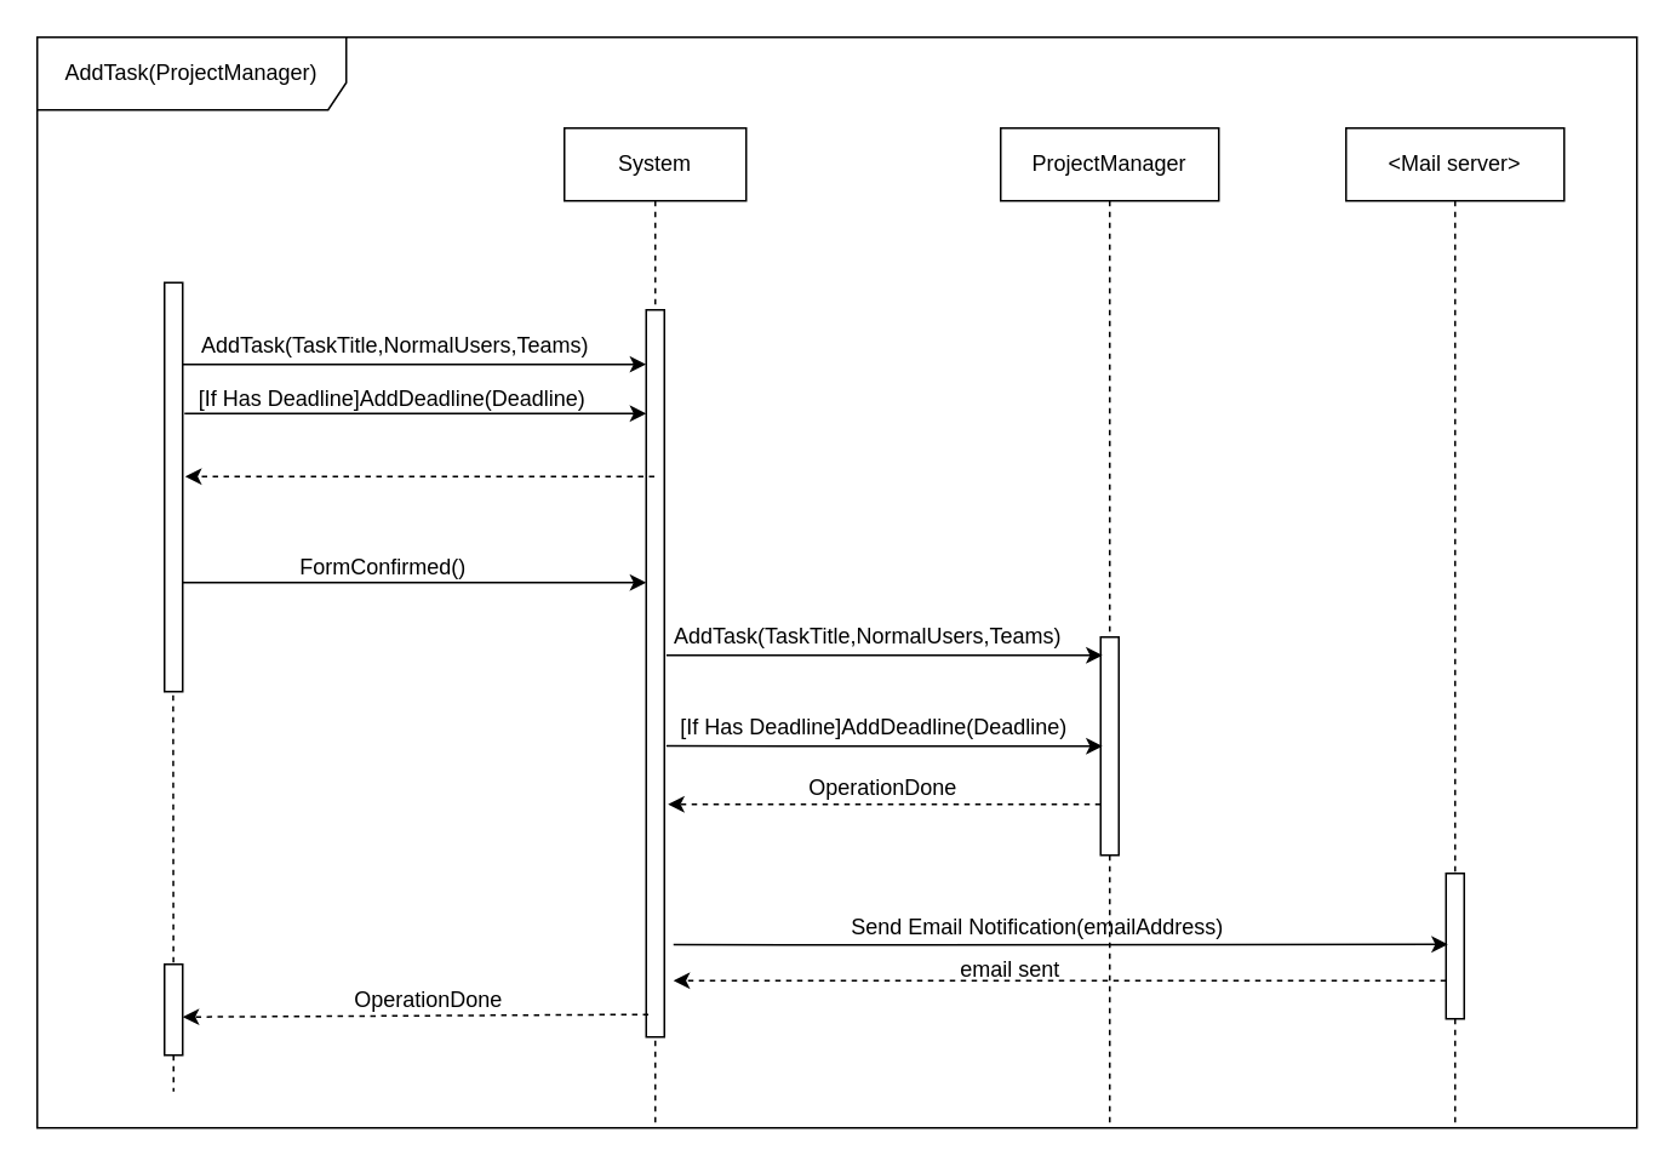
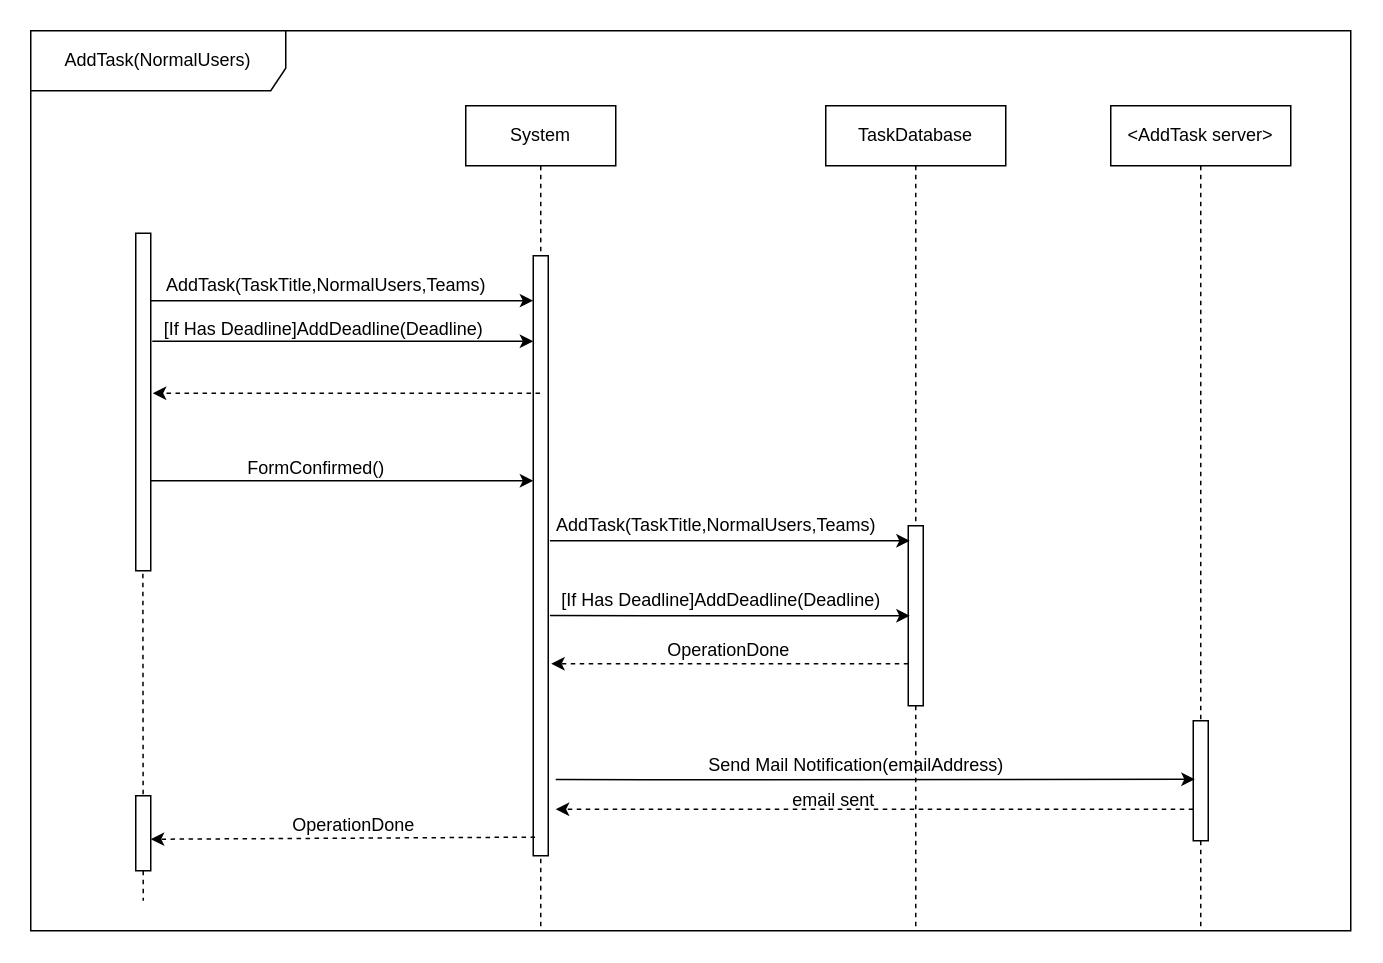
  <mxCell id="0" />
  <mxCell id="1" parent="0" />
- <mxCell id="2" value="AddTask(ProjectManager)" style="shape=umlFrame;whiteSpace=wrap;html=1;width=170;height=40;" parent="1" vertex="1"><mxGeometry x="20" y="20" width="880" height="600" as="geometry" /></mxCell>
- <mxCell id="3" value="ProjectManager" style="shape=umlLifeline;perimeter=lifelinePerimeter;whiteSpace=wrap;html=1;container=1;collapsible=0;recursiveResize=0;outlineConnect=0;" parent="1" vertex="1"><mxGeometry x="550" y="70" width="120" height="550" as="geometry" /></mxCell>
+ <mxCell id="2" value="AddTask(NormalUsers)" style="shape=umlFrame;whiteSpace=wrap;html=1;width=170;height=40;" parent="1" vertex="1"><mxGeometry x="20" y="20" width="880" height="600" as="geometry" /></mxCell>
+ <mxCell id="3" value="TaskDatabase" style="shape=umlLifeline;perimeter=lifelinePerimeter;whiteSpace=wrap;html=1;container=1;collapsible=0;recursiveResize=0;outlineConnect=0;" parent="1" vertex="1"><mxGeometry x="550" y="70" width="120" height="550" as="geometry" /></mxCell>
  <mxCell id="4" value="" style="endArrow=none;dashed=1;endFill=0;endSize=12;html=1;" parent="1" edge="1"><mxGeometry width="160" relative="1" as="geometry"><mxPoint x="94.5" y="160" as="sourcePoint" /><mxPoint x="95" y="600" as="targetPoint" /></mxGeometry></mxCell>
  <mxCell id="5" value="" style="html=1;points=[];perimeter=orthogonalPerimeter;" parent="1" vertex="1"><mxGeometry x="90" y="155" width="10" height="225" as="geometry" /></mxCell>
  <mxCell id="6" value="System" style="shape=umlLifeline;perimeter=lifelinePerimeter;whiteSpace=wrap;html=1;container=1;collapsible=0;recursiveResize=0;outlineConnect=0;" parent="1" vertex="1"><mxGeometry x="310" y="70" width="100" height="550" as="geometry" /></mxCell>
  <mxCell id="7" style="edgeStyle=none;rounded=1;sketch=0;jumpStyle=none;orthogonalLoop=1;jettySize=auto;html=1;exitX=0.5;exitY=1;exitDx=0;exitDy=0;strokeColor=#000000;" parent="1" source="8" target="6" edge="1"><mxGeometry relative="1" as="geometry" /></mxCell>
  <mxCell id="8" value="" style="rounded=0;whiteSpace=wrap;html=1;strokeWidth=1;" parent="1" vertex="1"><mxGeometry x="355" y="170" width="10" height="400" as="geometry" /></mxCell>
  <mxCell id="9" style="edgeStyle=none;rounded=1;sketch=0;jumpStyle=none;orthogonalLoop=1;jettySize=auto;html=1;exitX=0.5;exitY=1;exitDx=0;exitDy=0;strokeColor=#000000;" parent="1" source="10" target="3" edge="1"><mxGeometry relative="1" as="geometry" /></mxCell>
  <mxCell id="10" value="" style="rounded=0;whiteSpace=wrap;html=1;" parent="1" vertex="1"><mxGeometry x="605" y="350" width="10" height="120" as="geometry" /></mxCell>
  <mxCell id="11" value="" style="endArrow=classic;html=1;rounded=1;jumpStyle=none;sketch=0;entryX=0.5;entryY=0.214;entryDx=0;entryDy=0;entryPerimeter=0;" parent="1" edge="1"><mxGeometry width="50" height="50" relative="1" as="geometry"><mxPoint x="100" y="200" as="sourcePoint" /><mxPoint x="355" y="199.96" as="targetPoint" /></mxGeometry></mxCell>
  <mxCell id="12" value="&amp;nbsp;AddTask(TaskTitle,NormalUsers,Teams)" style="text;html=1;align=center;verticalAlign=middle;resizable=0;points=[];autosize=1;strokeColor=none;" parent="1" vertex="1"><mxGeometry x="100" y="180" width="230" height="20" as="geometry" /></mxCell>
  <mxCell id="13" value="" style="endArrow=classic;html=1;strokeColor=#000000;" parent="1" edge="1"><mxGeometry width="50" height="50" relative="1" as="geometry"><mxPoint x="101" y="227" as="sourcePoint" /><mxPoint x="355" y="227" as="targetPoint" /></mxGeometry></mxCell>
  <mxCell id="14" value="[If Has Deadline]AddDeadline(Deadline)" style="text;html=1;align=center;verticalAlign=middle;resizable=0;points=[];autosize=1;strokeColor=none;" parent="1" vertex="1"><mxGeometry x="100" y="209" width="230" height="20" as="geometry" /></mxCell>
  <mxCell id="15" value="" style="endArrow=classic;html=1;strokeColor=#000000;entryX=1.138;entryY=0.474;entryDx=0;entryDy=0;entryPerimeter=0;dashed=1;" parent="1" source="6" target="5" edge="1"><mxGeometry width="50" height="50" relative="1" as="geometry"><mxPoint x="210" y="290" as="sourcePoint" /><mxPoint x="260" y="240" as="targetPoint" /></mxGeometry></mxCell>
  <mxCell id="16" value="" style="endArrow=classic;html=1;strokeColor=#000000;" parent="1" edge="1"><mxGeometry width="50" height="50" relative="1" as="geometry"><mxPoint x="100" y="320" as="sourcePoint" /><mxPoint x="355" y="320" as="targetPoint" /></mxGeometry></mxCell>
  <mxCell id="17" value="FormConfirmed()" style="text;html=1;align=center;verticalAlign=middle;resizable=0;points=[];autosize=1;strokeColor=none;" parent="1" vertex="1"><mxGeometry x="155" y="302" width="110" height="20" as="geometry" /></mxCell>
  <mxCell id="18" value="" style="endArrow=classic;html=1;strokeColor=#000000;" parent="1" edge="1"><mxGeometry width="50" height="50" relative="1" as="geometry"><mxPoint x="366.1" y="360" as="sourcePoint" /><mxPoint x="606" y="360" as="targetPoint" /><Array as="points"><mxPoint x="436" y="360" /></Array></mxGeometry></mxCell>
  <mxCell id="19" value="&amp;nbsp;AddTask(TaskTitle,NormalUsers,Teams)" style="text;html=1;align=center;verticalAlign=middle;resizable=0;points=[];autosize=1;strokeColor=none;" parent="1" vertex="1"><mxGeometry x="360" y="340" width="230" height="20" as="geometry" /></mxCell>
  <mxCell id="20" value="" style="endArrow=classic;html=1;strokeColor=#000000;exitX=0.004;exitY=0.99;exitDx=0;exitDy=0;exitPerimeter=0;" parent="1" source="21" edge="1"><mxGeometry width="50" height="50" relative="1" as="geometry"><mxPoint x="371" y="410" as="sourcePoint" /><mxPoint x="606" y="410" as="targetPoint" /><Array as="points"><mxPoint x="441.19" y="410" /></Array></mxGeometry></mxCell>
  <mxCell id="21" value="[If Has Deadline]AddDeadline(Deadline)" style="text;html=1;align=center;verticalAlign=middle;resizable=0;points=[];autosize=1;strokeColor=none;" parent="1" vertex="1"><mxGeometry x="365.19" y="390" width="230" height="20" as="geometry" /></mxCell>
  <mxCell id="22" value="" style="endArrow=classic;html=1;strokeColor=#000000;dashed=1;exitX=0;exitY=0.767;exitDx=0;exitDy=0;exitPerimeter=0;" parent="1" source="10" edge="1"><mxGeometry width="50" height="50" relative="1" as="geometry"><mxPoint x="601" y="442" as="sourcePoint" /><mxPoint x="367" y="442" as="targetPoint" /></mxGeometry></mxCell>
  <mxCell id="23" value="OperationDone" style="text;html=1;align=center;verticalAlign=middle;resizable=0;points=[];autosize=1;strokeColor=none;" parent="1" vertex="1"><mxGeometry x="435" y="423" width="100" height="20" as="geometry" /></mxCell>
- <mxCell id="24" value="&amp;lt;Mail server&amp;gt;" style="shape=umlLifeline;perimeter=lifelinePerimeter;whiteSpace=wrap;html=1;container=1;collapsible=0;recursiveResize=0;outlineConnect=0;" parent="1" vertex="1"><mxGeometry x="740" y="70" width="120" height="550" as="geometry" /></mxCell>
+ <mxCell id="24" value="&amp;lt;AddTask server&amp;gt;" style="shape=umlLifeline;perimeter=lifelinePerimeter;whiteSpace=wrap;html=1;container=1;collapsible=0;recursiveResize=0;outlineConnect=0;" parent="1" vertex="1"><mxGeometry x="740" y="70" width="120" height="550" as="geometry" /></mxCell>
  <mxCell id="25" style="edgeStyle=none;rounded=1;sketch=0;jumpStyle=none;orthogonalLoop=1;jettySize=auto;html=1;exitX=0.5;exitY=1;exitDx=0;exitDy=0;strokeColor=#000000;" parent="1" source="26" target="24" edge="1"><mxGeometry relative="1" as="geometry" /></mxCell>
  <mxCell id="26" value="" style="rounded=0;whiteSpace=wrap;html=1;" parent="1" vertex="1"><mxGeometry x="795" y="480" width="10" height="80" as="geometry" /></mxCell>
  <mxCell id="27" value="" style="endArrow=classic;html=1;strokeColor=#000000;exitX=1.5;exitY=0.873;exitDx=0;exitDy=0;exitPerimeter=0;" parent="1" source="8" edge="1"><mxGeometry width="50" height="50" relative="1" as="geometry"><mxPoint x="370" y="519" as="sourcePoint" /><mxPoint x="796" y="519" as="targetPoint" /><Array as="points"><mxPoint x="441.09" y="519.31" /></Array></mxGeometry></mxCell>
- <mxCell id="28" value="Send Email Notification(emailAddress)" style="text;html=1;align=center;verticalAlign=middle;resizable=0;points=[];autosize=1;strokeColor=none;" parent="1" vertex="1"><mxGeometry x="460" y="500" width="220" height="20" as="geometry" /></mxCell>
+ <mxCell id="28" value="Send Mail Notification(emailAddress)" style="text;html=1;align=center;verticalAlign=middle;resizable=0;points=[];autosize=1;strokeColor=none;" parent="1" vertex="1"><mxGeometry x="460" y="500" width="220" height="20" as="geometry" /></mxCell>
  <mxCell id="29" value="" style="endArrow=classic;html=1;strokeColor=#000000;dashed=1;exitX=0;exitY=0.767;exitDx=0;exitDy=0;exitPerimeter=0;" parent="1" edge="1"><mxGeometry width="50" height="50" relative="1" as="geometry"><mxPoint x="795" y="539.04" as="sourcePoint" /><mxPoint x="370" y="539" as="targetPoint" /></mxGeometry></mxCell>
  <mxCell id="30" value="email sent" style="text;html=1;align=center;verticalAlign=middle;resizable=0;points=[];autosize=1;strokeColor=none;" parent="1" vertex="1"><mxGeometry x="520" y="523" width="70" height="20" as="geometry" /></mxCell>
  <mxCell id="31" value="" style="html=1;points=[];perimeter=orthogonalPerimeter;" parent="1" vertex="1"><mxGeometry x="90" y="530" width="10" height="50" as="geometry" /></mxCell>
  <mxCell id="32" value="" style="endArrow=classic;html=1;strokeColor=#000000;dashed=1;exitX=0.12;exitY=0.969;exitDx=0;exitDy=0;exitPerimeter=0;" parent="1" source="8" edge="1"><mxGeometry width="50" height="50" relative="1" as="geometry"><mxPoint x="350" y="559" as="sourcePoint" /><mxPoint x="100" y="559" as="targetPoint" /></mxGeometry></mxCell>
  <mxCell id="33" value="OperationDone" style="text;html=1;align=center;verticalAlign=middle;resizable=0;points=[];autosize=1;strokeColor=none;" parent="1" vertex="1"><mxGeometry x="185" y="540" width="100" height="20" as="geometry" /></mxCell>
